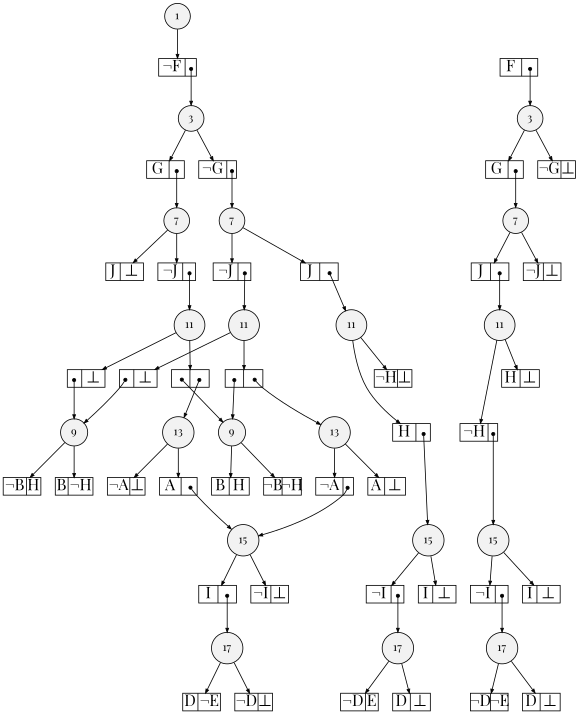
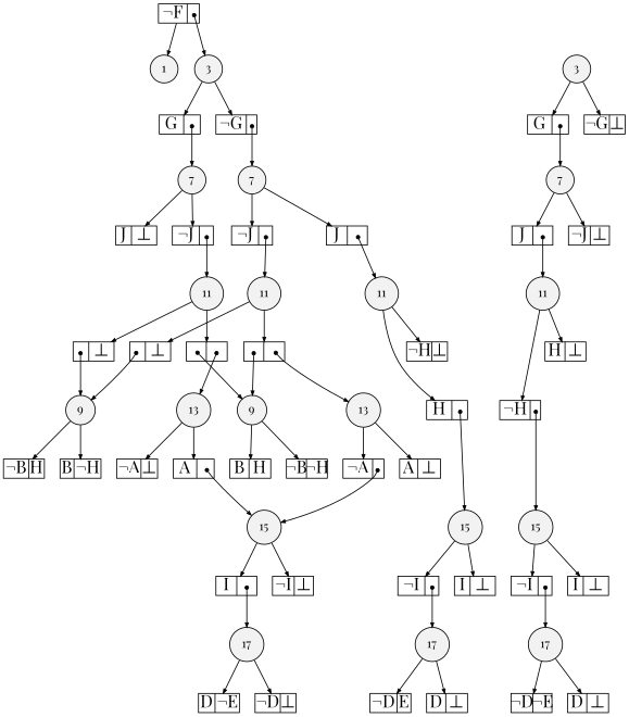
  digraph {
    fontname="Playfair Display"
    node [fillcolor=white fontname="Playfair Display" shape=record style=filled fixedsize=true fontsize=20]
    edge [arrowsize=.50 fontname="Playfair Display"]
    n1 [fillcolor=gray95 height=.25 label=17 shape=circle width=.25 fixedsize="" fontsize=""]
    n2 [fillcolor=gray95 height=.25 label=17 shape=circle width=.25 fixedsize="" fontsize=""]
    n3 [fillcolor=gray95 height=.25 label=17 shape=circle width=.25 fixedsize="" fontsize=""]
    n4 [fillcolor=gray95 height=.25 label=15 shape=circle width=.25 fixedsize="" fontsize=""]
    n5 [fillcolor=gray95 height=.25 label=15 shape=circle width=.25 fixedsize="" fontsize=""]
    n6 [fillcolor=gray95 height=.25 label=15 shape=circle width=.25 fixedsize="" fontsize=""]
    n7 [fillcolor=gray95 height=.25 label=13 shape=circle width=.25 fixedsize="" fontsize=""]
    n8 [fillcolor=gray95 height=.25 label=13 shape=circle width=.25 fixedsize="" fontsize=""]
    n9 [fillcolor=gray95 height=.25 label=11 shape=circle width=.25 fixedsize="" fontsize=""]
    n10 [fillcolor=gray95 height=.25 label=11 shape=circle width=.25 fixedsize="" fontsize=""]
    n11 [fillcolor=gray95 height=.25 label=11 shape=circle width=.25 fixedsize="" fontsize=""]
    n12 [fillcolor=gray95 height=.25 label=11 shape=circle width=.25 fixedsize="" fontsize=""]
    n13 [fillcolor=gray95 height=.25 label=9 shape=circle width=.25 fixedsize="" fontsize=""]
    n14 [fillcolor=gray95 height=.25 label=9 shape=circle width=.25 fixedsize="" fontsize=""]
    n15 [fillcolor=gray95 height=.25 label=7 shape=circle width=.25 fixedsize="" fontsize=""]
    n16 [fillcolor=gray95 height=.25 label=7 shape=circle width=.25 fixedsize="" fontsize=""]
    n17 [fillcolor=gray95 height=.25 label=7 shape=circle width=.25 fixedsize="" fontsize=""]
    n18 [fillcolor=gray95 height=.25 label=3 shape=circle width=.25 fixedsize="" fontsize=""]
    n19 [fillcolor=gray95 height=.25 label=3 shape=circle width=.25 fixedsize="" fontsize=""]
    n20 [fillcolor=gray95 height=.25 label=1 shape=circle width=.25 fixedsize="" fontsize=""]
    n21 [height=.30 label="<L>D|<R>&not;E" width=.65]
    n22 [height=.30 label="<L>&not;D|<R>&#8869;" width=.65]
    n23 [height=.30 label="<L>&not;D|<R>E" width=.65]
    n24 [height=.30 label="<L>D|<R>&#8869;" width=.65]
    n25 [height=.30 label="<L>&not;D|<R>&not;E" width=.65]
    n26 [height=.30 label="<L>D|<R>&#8869;" width=.65]
    n27 [height=.30 label="<L>I|<R>" width=.65]
    n28 [height=.30 label="<L>&not;I|<R>&#8869;" width=.65]
    n29 [height=.30 label="<L>&not;I|<R>" width=.65]
    n30 [height=.30 label="<L>I|<R>&#8869;" width=.65]
    n31 [height=.30 label="<L>&not;I|<R>" width=.65]
    n32 [height=.30 label="<L>I|<R>&#8869;" width=.65]
    n33 [height=.30 label="<L>A|<R>" width=.65]
    n34 [height=.30 label="<L>&not;A|<R>&#8869;" width=.65]
    n35 [height=.30 label="<L>&not;A|<R>" width=.65]
    n36 [height=.30 label="<L>A|<R>&#8869;" width=.65]
    n37 [height=.30 label="<L>|<R>" width=.65]
    n38 [height=.30 label="<L>|<R>&#8869;" width=.65]
    n39 [height=.30 label="<L>|<R>" width=.65]
    n40 [height=.30 label="<L>|<R>&#8869;" width=.65]
    n41 [height=.30 label="<L>H|<R>" width=.65]
    n42 [height=.30 label="<L>&not;H|<R>&#8869;" width=.65]
    n43 [height=.30 label="<L>&not;H|<R>" width=.65]
    n44 [height=.30 label="<L>H|<R>&#8869;" width=.65]
    n45 [height=.30 label="<L>&not;B|<R>&not;H" width=.65]
    n46 [height=.30 label="<L>B|<R>H" width=.65]
    n47 [height=.30 label="<L>B|<R>&not;H" width=.65]
    n48 [height=.30 label="<L>&not;B|<R>H" width=.65]
    n49 [height=.30 label="<L>&not;J|<R>" width=.65]
    n50 [height=.30 label="<L>J|<R>&#8869;" width=.65]
    n51 [height=.30 label="<L>&not;J|<R>" width=.65]
    n52 [height=.30 label="<L>J|<R>" width=.65]
    n53 [height=.30 label="<L>J|<R>" width=.65]
    n54 [height=.30 label="<L>&not;J|<R>&#8869;" width=.65]
    n55 [height=.30 label="<L>G|<R>" width=.65]
    n56 [height=.30 label="<L>&not;G|<R>" width=.65]
    n57 [height=.30 label="<L>G|<R>" width=.65]
    n58 [height=.30 label="<L>&not;G|<R>&#8869;" width=.65]
    n59 [height=.30 label="<L>&not;F|<R>" width=.65]
-   n60 [height=.30 label="<L>F|<R>" width=.65]
    subgraph sub_1 {
      rank=same
      n1
      n2
      n3
    }
    subgraph sub_2 {
      rank=same
      n4
      n5
      n6
    }
    subgraph sub_3 {
      rank=same
      n7
      n8
    }
    subgraph sub_4 {
      rank=same
      n9
      n10
      n11
      n12
    }
    subgraph sub_5 {
      rank=same
      n13
      n14
    }
    subgraph sub_6 {
      rank=same
      n15
      n16
      n17
    }
    subgraph sub_7 {
      rank=same
      n18
      n19
    }
    subgraph sub_8 {
      rank=same
      n20
    }
    n1 -> n21
    n1 -> n22
    n2 -> n23
    n2 -> n24
    n3 -> n25
    n3 -> n26
    n4 -> n27
    n4 -> n28
    n5 -> n29
    n5 -> n30
    n6 -> n31
    n6 -> n32
    n7 -> n33
    n7 -> n34
    n8 -> n35
    n8 -> n36
    n9 -> n37
    n9 -> n38
    n10 -> n39
    n10 -> n40
    n11 -> n41
    n11 -> n42
    n12 -> n43
    n12 -> n44
    n13 -> n45
    n13 -> n46
    n14 -> n47
    n14 -> n48
    n15 -> n49
    n15 -> n50
    n16 -> n51
    n16 -> n52
    n17 -> n53
    n17 -> n54
    n18 -> n55
    n18 -> n56
    n19 -> n57
    n19 -> n58
-   n20 -> n59
+   n59 -> n20
    n27 -> n1 [arrowtail=dot dir=both tailclip=false tailport="R:c"]
    n29 -> n2 [arrowtail=dot dir=both tailclip=false tailport="R:c"]
    n31 -> n3 [arrowtail=dot dir=both tailclip=false tailport="R:c"]
    n33 -> n4 [arrowtail=dot dir=both tailclip=false tailport="R:c"]
    n35 -> n4 [arrowtail=dot dir=both tailclip=false tailport="R:c"]
    n37 -> n7 [arrowtail=dot dir=both tailclip=false tailport="R:c"]
    n37 -> n13 [arrowtail=dot dir=both tailclip=false tailport="L:c"]
    n38 -> n14 [arrowtail=dot dir=both tailclip=false tailport="L:c"]
    n39 -> n8 [arrowtail=dot dir=both tailclip=false tailport="R:c"]
    n39 -> n13 [arrowtail=dot dir=both tailclip=false tailport="L:c"]
    n40 -> n14 [arrowtail=dot dir=both tailclip=false tailport="L:c"]
    n41 -> n5 [arrowtail=dot dir=both tailclip=false tailport="R:c"]
    n43 -> n6 [arrowtail=dot dir=both tailclip=false tailport="R:c"]
    n49 -> n9 [arrowtail=dot dir=both tailclip=false tailport="R:c"]
    n51 -> n10 [arrowtail=dot dir=both tailclip=false tailport="R:c"]
    n52 -> n11 [arrowtail=dot dir=both tailclip=false tailport="R:c"]
    n53 -> n12 [arrowtail=dot dir=both tailclip=false tailport="R:c"]
    n55 -> n15 [arrowtail=dot dir=both tailclip=false tailport="R:c"]
    n56 -> n16 [arrowtail=dot dir=both tailclip=false tailport="R:c"]
    n57 -> n17 [arrowtail=dot dir=both tailclip=false tailport="R:c"]
    n59 -> n18 [arrowtail=dot dir=both tailclip=false tailport="R:c"]
-   n60 -> n19 [arrowtail=dot dir=both tailclip=false tailport="R:c"]
  }
